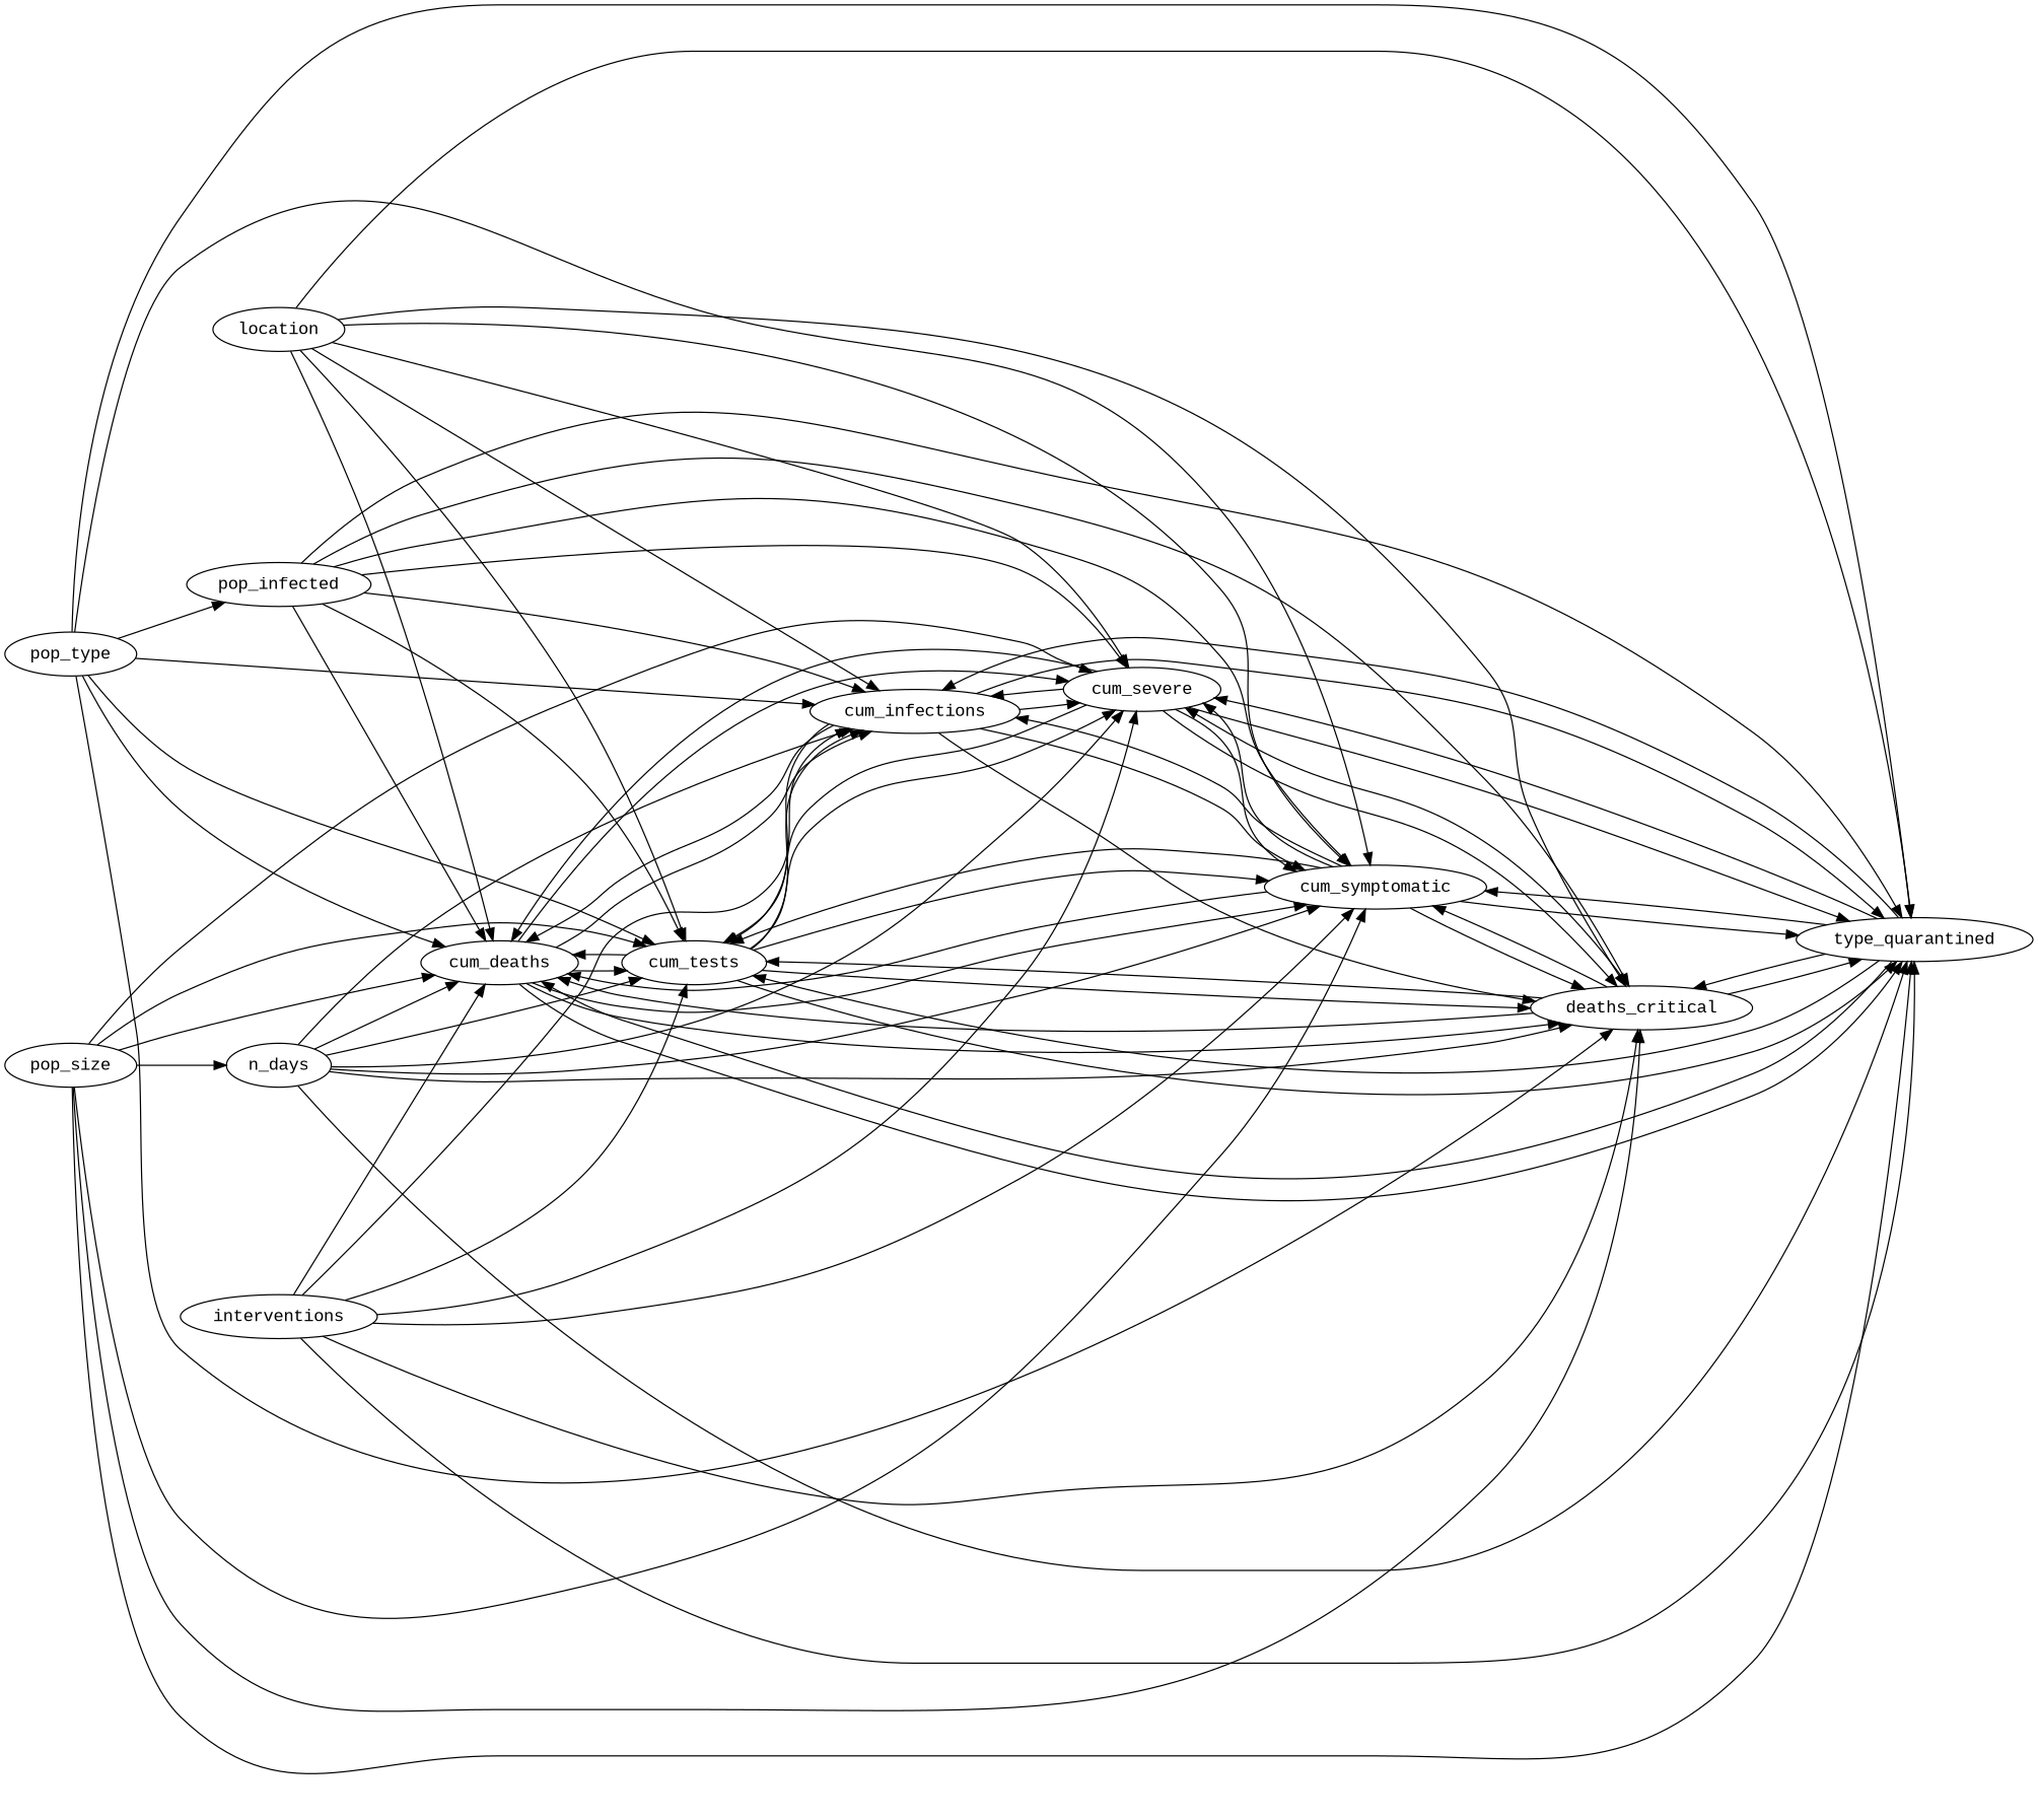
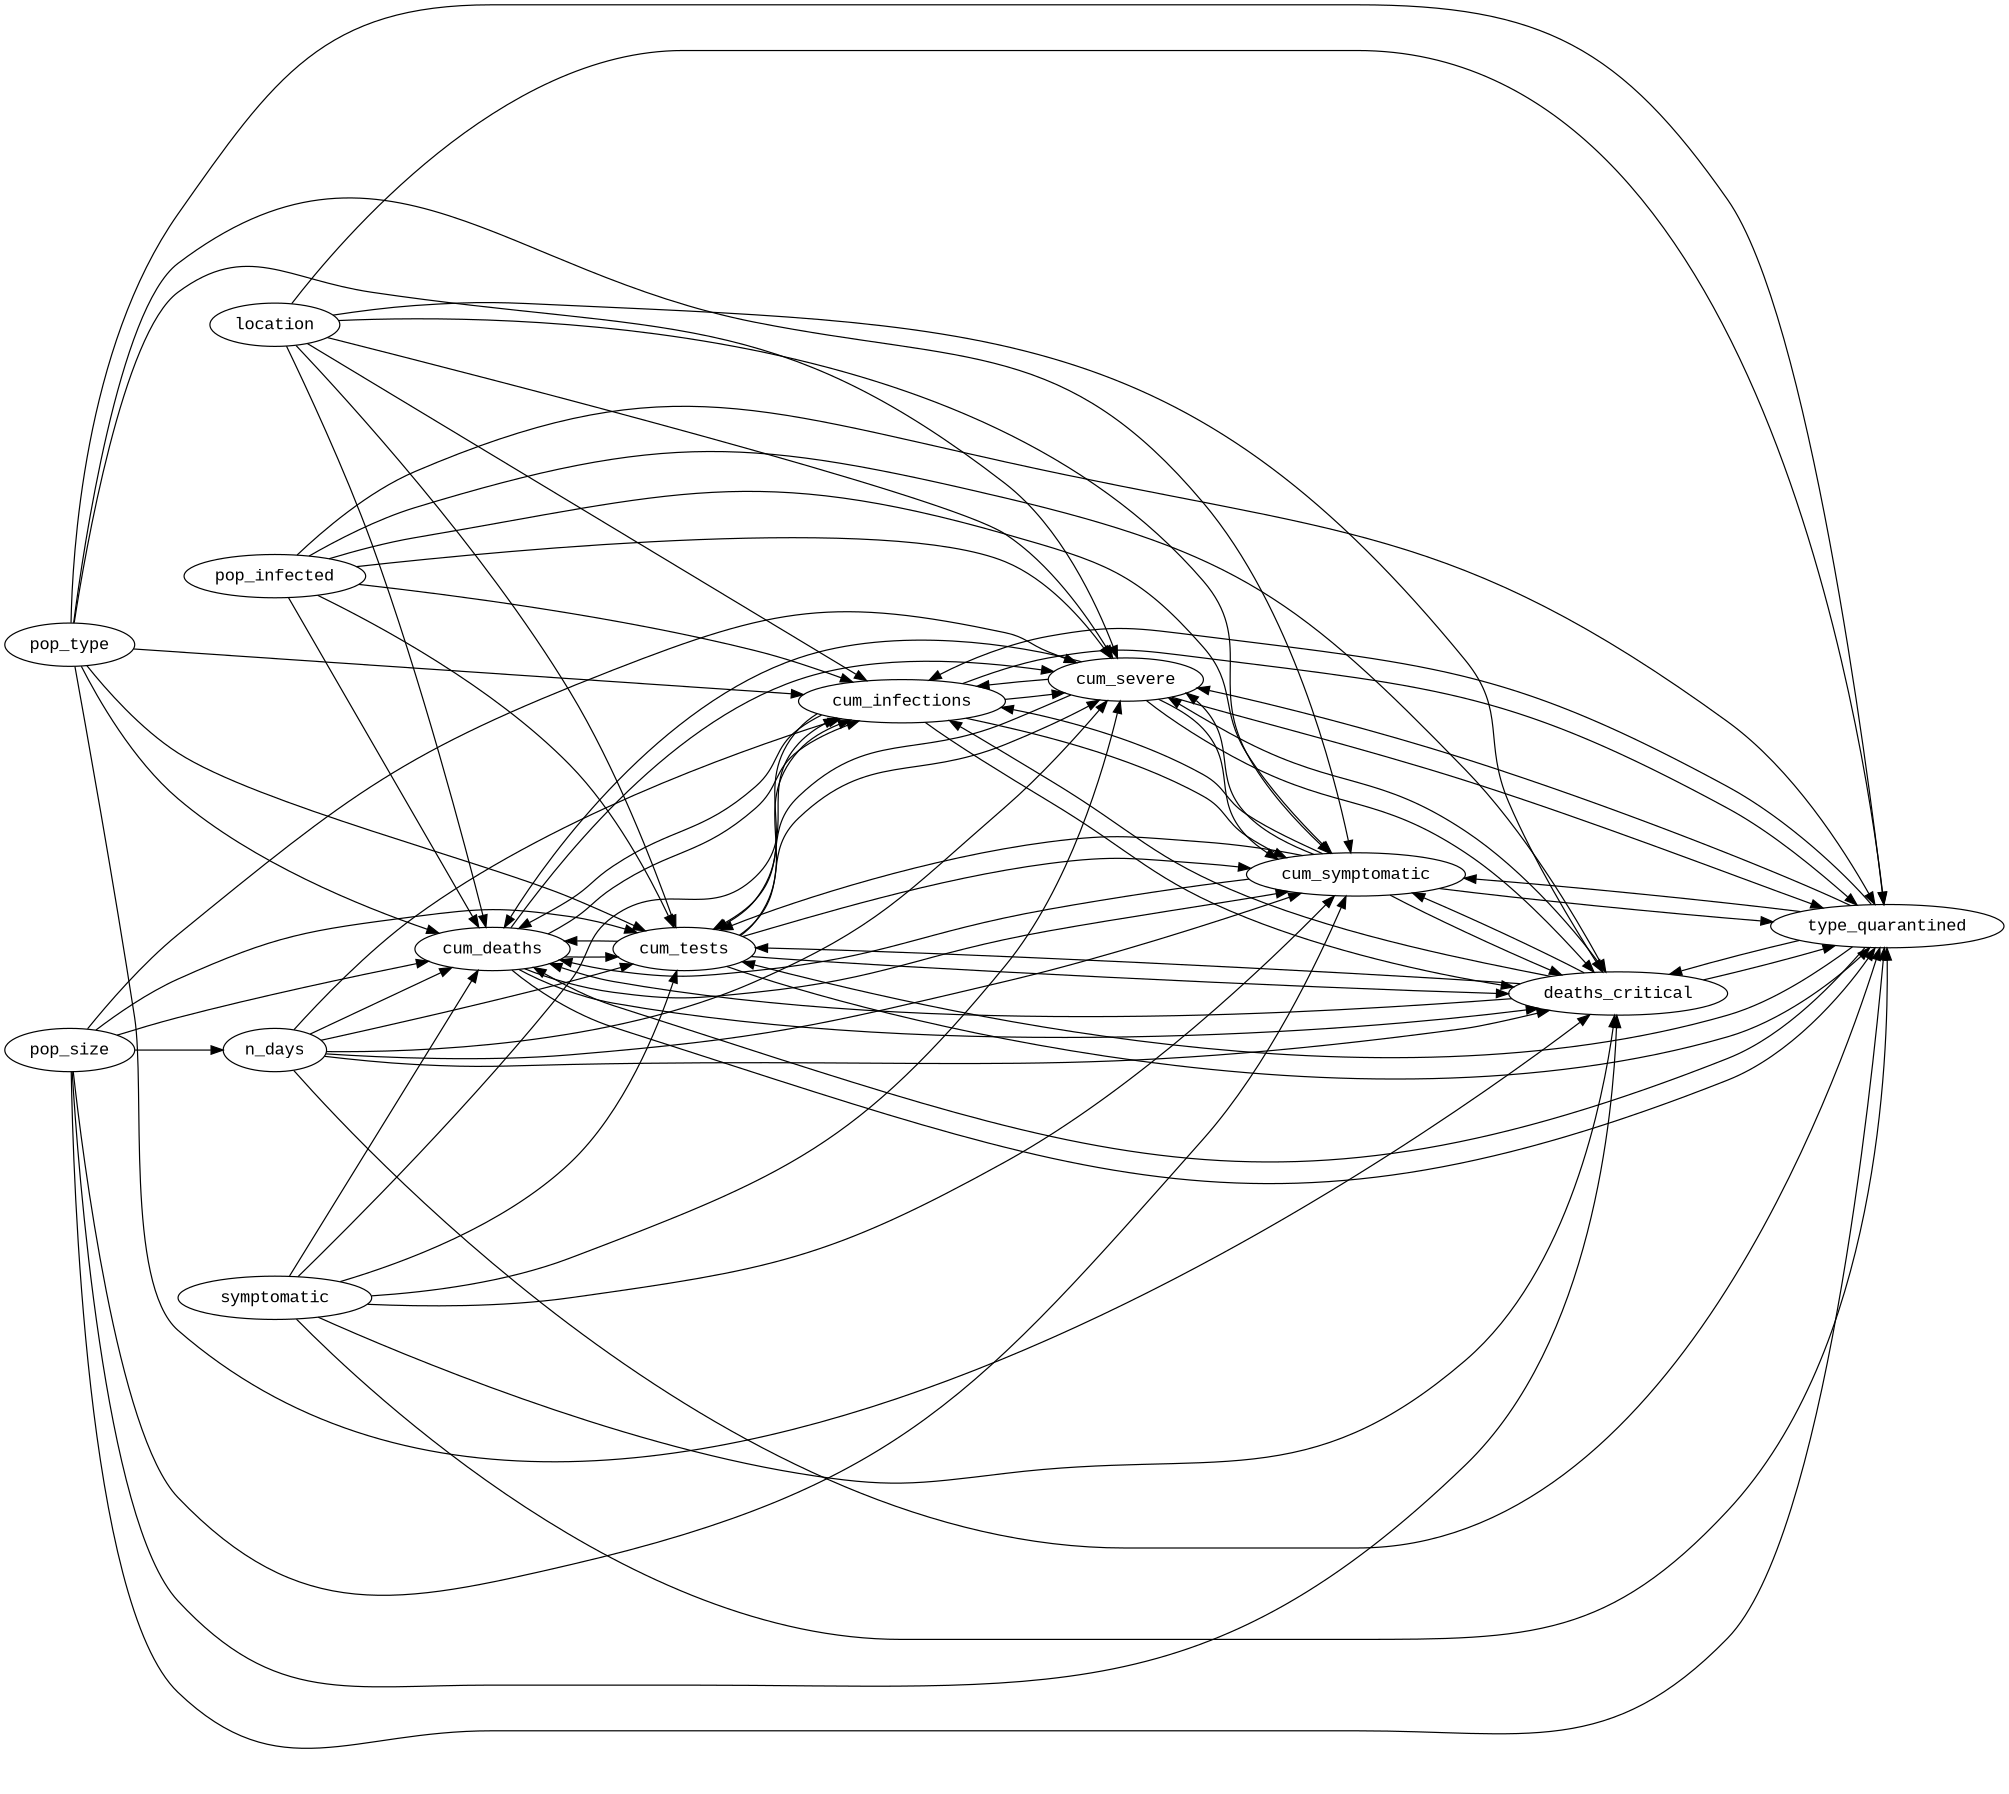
  digraph {
    fontname="Liberation Mono"
    newrank=True
    rankdir=LR
    node [fontname="Liberation Mono"]
    edge [fontname="Liberation Mono"]
    location
    cum_deaths
    cum_tests
    cum_infections
    cum_severe
    cum_symptomatic
    n7 [label=deaths_critical]
    n8 [label=type_quarantined]
    pop_type
    pop_size
    n_days
    pop_infected
-   interventions
+   interventions [label=symptomatic]
    location -> cum_deaths
    location -> cum_tests
    location -> cum_infections
    location -> cum_severe
    location -> cum_symptomatic
    location -> n7
    location -> n8
    cum_deaths -> cum_tests
    cum_deaths -> cum_infections
    cum_deaths -> cum_severe
    cum_deaths -> cum_symptomatic
    cum_deaths -> n7
    cum_deaths -> n8
    cum_tests -> cum_deaths
    cum_tests -> cum_infections
    cum_tests -> cum_severe
    cum_tests -> cum_symptomatic
    cum_tests -> n7
    cum_tests -> n8
    cum_infections -> cum_deaths
    cum_infections -> cum_tests
    cum_infections -> cum_severe
    cum_infections -> cum_symptomatic
    cum_infections -> n7
    cum_infections -> n8
    cum_severe -> cum_deaths
    cum_severe -> cum_tests
    cum_severe -> cum_infections
    cum_severe -> cum_symptomatic
    cum_severe -> n7
    cum_severe -> n8
    cum_symptomatic -> cum_deaths
    cum_symptomatic -> cum_tests
    cum_symptomatic -> cum_infections
    cum_symptomatic -> cum_severe
    cum_symptomatic -> n7
    cum_symptomatic -> n8
    n7 -> cum_deaths
    n7 -> cum_tests
+   n7 -> cum_infections
    n7 -> cum_severe
    n7 -> cum_symptomatic
    n7 -> n8
    n8 -> cum_deaths
    n8 -> cum_tests
    n8 -> cum_infections
    n8 -> cum_severe
    n8 -> cum_symptomatic
    n8 -> n7
    pop_type -> cum_deaths
    pop_type -> cum_tests
    pop_type -> cum_infections
-   pop_type -> pop_infected
+   pop_type -> cum_severe
    pop_type -> cum_symptomatic
    pop_type -> n7
    pop_type -> n8
    pop_size -> cum_deaths
    pop_size -> cum_tests
    pop_size -> cum_severe
    pop_size -> cum_symptomatic
    pop_size -> n7
    pop_size -> n8
    pop_size -> n_days
    n_days -> cum_deaths
    n_days -> cum_tests
    n_days -> cum_infections
    n_days -> cum_severe
    n_days -> cum_symptomatic
    n_days -> n7
    n_days -> n8
    pop_infected -> cum_deaths
    pop_infected -> cum_tests
    pop_infected -> cum_infections
    pop_infected -> cum_severe
    pop_infected -> cum_symptomatic
    pop_infected -> n7
    pop_infected -> n8
    interventions -> cum_deaths
    interventions -> cum_tests
    interventions -> cum_infections
    interventions -> cum_severe
    interventions -> cum_symptomatic
    interventions -> n7
    interventions -> n8
  }
